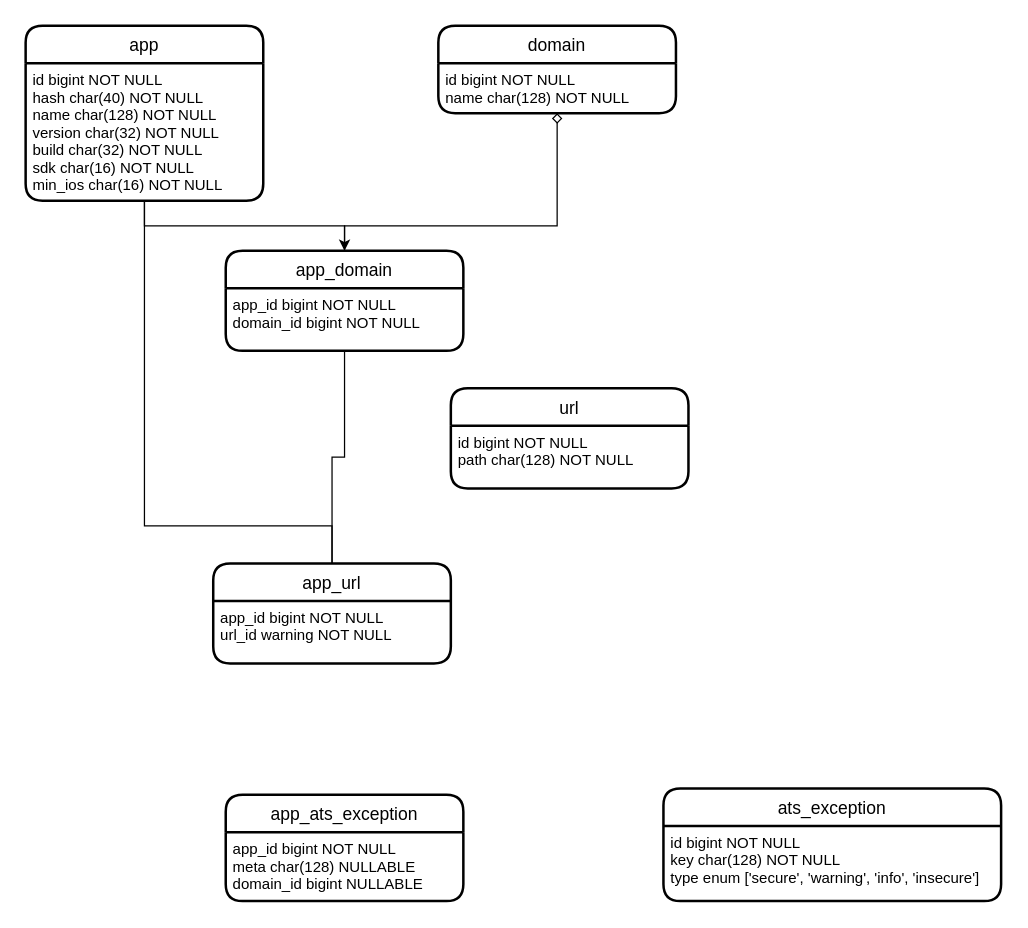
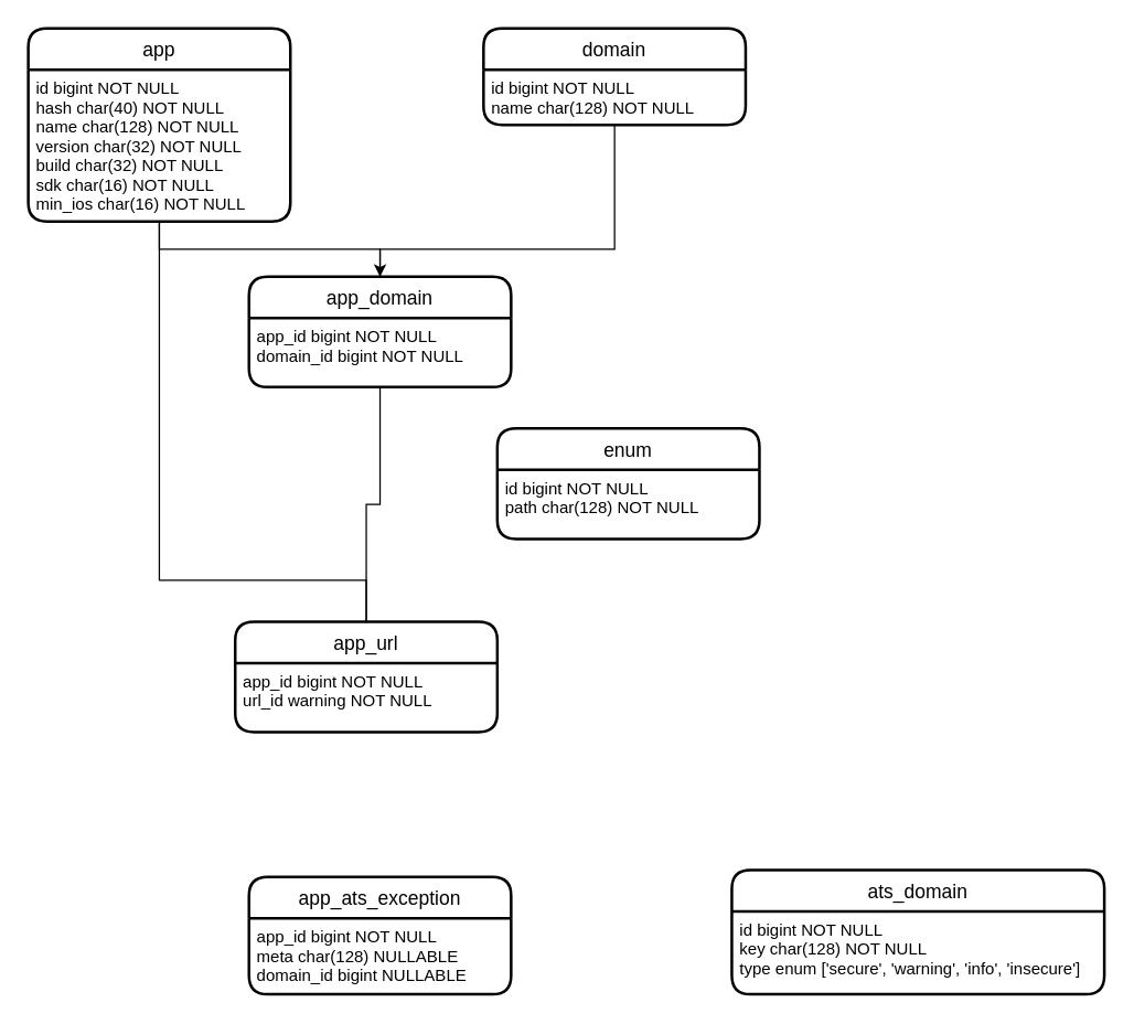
  <mxCell id="0" />
  <mxCell id="1" parent="0" />
  <mxCell id="2" value="app" style="swimlane;childLayout=stackLayout;horizontal=1;startSize=30;horizontalStack=0;rounded=1;fontSize=14;fontStyle=0;strokeWidth=2;resizeParent=0;resizeLast=1;shadow=0;dashed=0;align=center;" vertex="1" parent="1"><mxGeometry x="20" y="20" width="190" height="140" as="geometry" /></mxCell>
  <mxCell id="3" value="id bigint NOT NULL&#10;hash char(40) NOT NULL&#10;name char(128) NOT NULL&#10;version char(32) NOT NULL&#10;build char(32) NOT NULL&#10;sdk char(16) NOT NULL&#10;min_ios char(16) NOT NULL" style="align=left;strokeColor=none;fillColor=none;spacingLeft=4;fontSize=12;verticalAlign=top;resizable=0;rotatable=0;part=1;dashed=1;fontStyle=0" vertex="1" parent="2"><mxGeometry y="30" width="190" height="110" as="geometry" /></mxCell>
  <mxCell id="4" value="domain" style="swimlane;childLayout=stackLayout;horizontal=1;startSize=30;horizontalStack=0;rounded=1;fontSize=14;fontStyle=0;strokeWidth=2;resizeParent=0;resizeLast=1;shadow=0;dashed=0;align=center;" vertex="1" parent="1"><mxGeometry x="350" y="20" width="190" height="70" as="geometry" /></mxCell>
  <mxCell id="5" value="id bigint NOT NULL&#10;name char(128) NOT NULL" style="align=left;strokeColor=none;fillColor=none;spacingLeft=4;fontSize=12;verticalAlign=top;resizable=0;rotatable=0;part=1;dashed=1;" vertex="1" parent="4"><mxGeometry y="30" width="190" height="40" as="geometry" /></mxCell>
- <mxCell id="6" style="edgeStyle=orthogonalEdgeStyle;rounded=0;orthogonalLoop=1;jettySize=auto;html=1;entryX=0.5;entryY=1;entryDx=0;entryDy=0;endArrow=diamond;endFill=0;" edge="1" parent="1" source="7" target="5"><mxGeometry relative="1" as="geometry"><Array as="points"><mxPoint x="275" y="180" /><mxPoint x="445" y="180" /></Array></mxGeometry></mxCell>
+ <mxCell id="6" style="edgeStyle=orthogonalEdgeStyle;rounded=0;orthogonalLoop=1;jettySize=auto;html=1;entryX=0.5;entryY=1;entryDx=0;entryDy=0;endArrow=none;endFill=0;" edge="1" parent="1" source="7" target="5"><mxGeometry relative="1" as="geometry"><Array as="points"><mxPoint x="275" y="180" /><mxPoint x="445" y="180" /></Array></mxGeometry></mxCell>
  <mxCell id="7" value="app_domain" style="swimlane;childLayout=stackLayout;horizontal=1;startSize=30;horizontalStack=0;rounded=1;fontSize=14;fontStyle=0;strokeWidth=2;resizeParent=0;resizeLast=1;shadow=0;dashed=0;align=center;" vertex="1" parent="1"><mxGeometry x="180" y="200" width="190" height="80" as="geometry" /></mxCell>
  <mxCell id="8" value="app_id bigint NOT NULL&#10;domain_id bigint NOT NULL" style="align=left;strokeColor=none;fillColor=none;spacingLeft=4;fontSize=12;verticalAlign=top;resizable=0;rotatable=0;part=1;dashed=1;fontStyle=0" vertex="1" parent="7"><mxGeometry y="30" width="190" height="50" as="geometry" /></mxCell>
- <mxCell id="9" value="url" style="swimlane;childLayout=stackLayout;horizontal=1;startSize=30;horizontalStack=0;rounded=1;fontSize=14;fontStyle=0;strokeWidth=2;resizeParent=0;resizeLast=1;shadow=0;dashed=0;align=center;" vertex="1" parent="1"><mxGeometry x="360" y="310" width="190" height="80" as="geometry" /></mxCell>
+ <mxCell id="9" value="enum" style="swimlane;childLayout=stackLayout;horizontal=1;startSize=30;horizontalStack=0;rounded=1;fontSize=14;fontStyle=0;strokeWidth=2;resizeParent=0;resizeLast=1;shadow=0;dashed=0;align=center;" vertex="1" parent="1"><mxGeometry x="360" y="310" width="190" height="80" as="geometry" /></mxCell>
  <mxCell id="10" value="id bigint NOT NULL&#10;path char(128) NOT NULL" style="align=left;strokeColor=none;fillColor=none;spacingLeft=4;fontSize=12;verticalAlign=top;resizable=0;rotatable=0;part=1;dashed=1;" vertex="1" parent="9"><mxGeometry y="30" width="190" height="50" as="geometry" /></mxCell>
  <mxCell id="11" style="edgeStyle=orthogonalEdgeStyle;rounded=0;orthogonalLoop=1;jettySize=auto;html=1;endArrow=none;endFill=0;" edge="1" parent="1" source="12" target="8"><mxGeometry relative="1" as="geometry" /></mxCell>
  <mxCell id="12" value="app_url" style="swimlane;childLayout=stackLayout;horizontal=1;startSize=30;horizontalStack=0;rounded=1;fontSize=14;fontStyle=0;strokeWidth=2;resizeParent=0;resizeLast=1;shadow=0;dashed=0;align=center;" vertex="1" parent="1"><mxGeometry x="170" y="450" width="190" height="80" as="geometry" /></mxCell>
  <mxCell id="13" value="app_id bigint NOT NULL&#10;url_id warning NOT NULL" style="align=left;strokeColor=none;fillColor=none;spacingLeft=4;fontSize=12;verticalAlign=top;resizable=0;rotatable=0;part=1;dashed=1;fontStyle=0" vertex="1" parent="12"><mxGeometry y="30" width="190" height="50" as="geometry" /></mxCell>
  <mxCell id="14" style="edgeStyle=orthogonalEdgeStyle;rounded=0;orthogonalLoop=1;jettySize=auto;html=1;entryX=0.5;entryY=0;entryDx=0;entryDy=0;" edge="1" parent="1" source="3" target="7"><mxGeometry relative="1" as="geometry" /></mxCell>
  <mxCell id="15" style="edgeStyle=orthogonalEdgeStyle;rounded=0;orthogonalLoop=1;jettySize=auto;html=1;entryX=0.5;entryY=0;entryDx=0;entryDy=0;endArrow=none;endFill=0;" edge="1" parent="1" source="3" target="12"><mxGeometry relative="1" as="geometry"><Array as="points"><mxPoint x="115" y="420" /><mxPoint x="265" y="420" /></Array></mxGeometry></mxCell>
- <mxCell id="16" value="ats_exception" style="swimlane;childLayout=stackLayout;horizontal=1;startSize=30;horizontalStack=0;rounded=1;fontSize=14;fontStyle=0;strokeWidth=2;resizeParent=0;resizeLast=1;shadow=0;dashed=0;align=center;" vertex="1" parent="1"><mxGeometry x="530" y="630" width="270" height="90" as="geometry" /></mxCell>
+ <mxCell id="16" value="ats_domain" style="swimlane;childLayout=stackLayout;horizontal=1;startSize=30;horizontalStack=0;rounded=1;fontSize=14;fontStyle=0;strokeWidth=2;resizeParent=0;resizeLast=1;shadow=0;dashed=0;align=center;" vertex="1" parent="1"><mxGeometry x="530" y="630" width="270" height="90" as="geometry" /></mxCell>
  <mxCell id="17" value="id bigint NOT NULL&#10;key char(128) NOT NULL&#10;type enum ['secure', 'warning', 'info', 'insecure']" style="align=left;strokeColor=none;fillColor=none;spacingLeft=4;fontSize=12;verticalAlign=top;resizable=0;rotatable=0;part=1;dashed=1;" vertex="1" parent="16"><mxGeometry y="30" width="270" height="60" as="geometry" /></mxCell>
  <mxCell id="18" value="app_ats_exception" style="swimlane;childLayout=stackLayout;horizontal=1;startSize=30;horizontalStack=0;rounded=1;fontSize=14;fontStyle=0;strokeWidth=2;resizeParent=0;resizeLast=1;shadow=0;dashed=0;align=center;" vertex="1" parent="1"><mxGeometry x="180" y="635" width="190" height="85" as="geometry" /></mxCell>
  <mxCell id="19" value="app_id bigint NOT NULL&#10;meta char(128) NULLABLE&#10;domain_id bigint NULLABLE" style="align=left;strokeColor=none;fillColor=none;spacingLeft=4;fontSize=12;verticalAlign=top;resizable=0;rotatable=0;part=1;dashed=1;fontStyle=0" vertex="1" parent="18"><mxGeometry y="30" width="190" height="55" as="geometry" /></mxCell>
